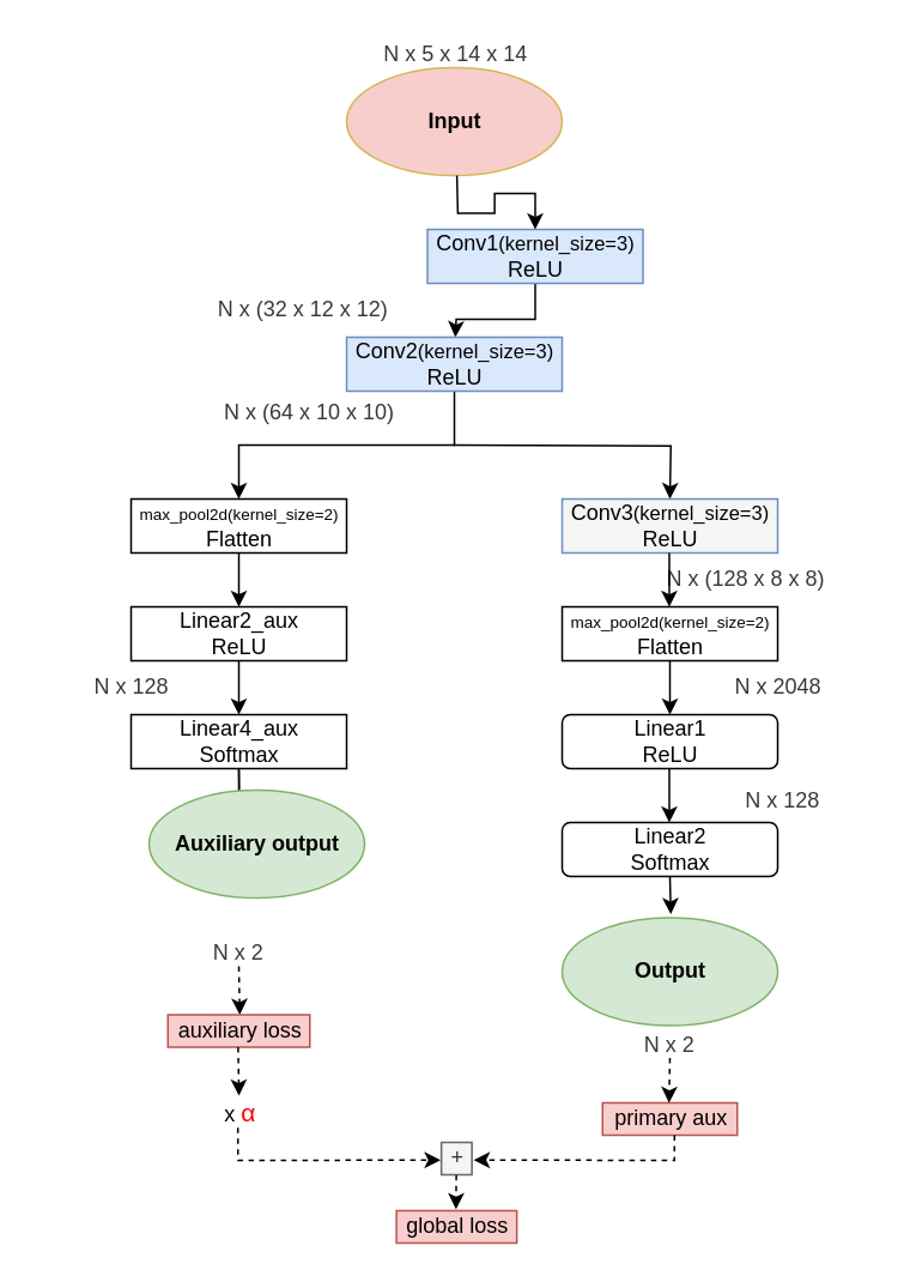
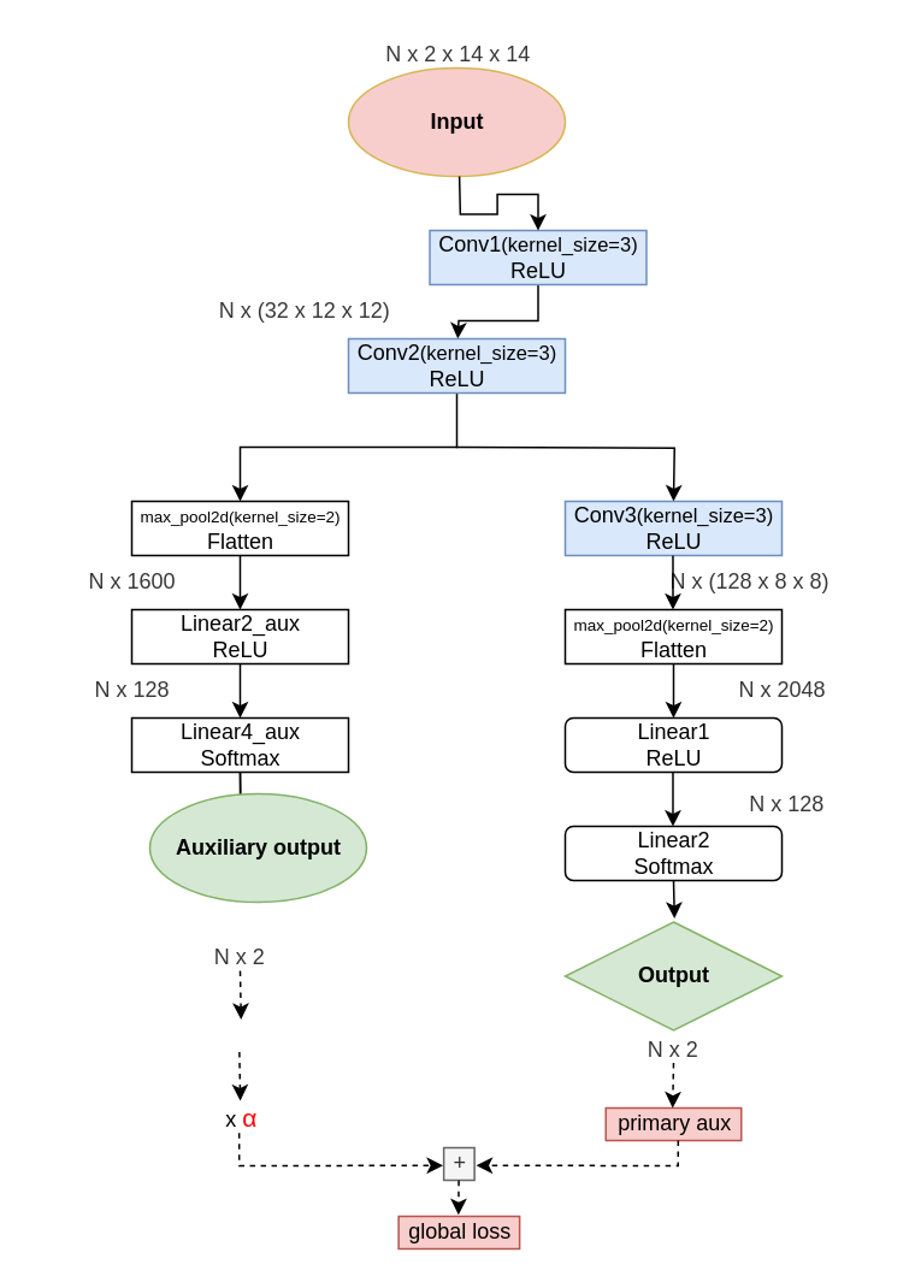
  <mxCell id="0" />
  <mxCell id="1" parent="0" />
  <mxCell id="2" value="" style="group" parent="1" vertex="1" connectable="0"><mxGeometry x="20" y="22" width="467.5" height="609" as="geometry" /></mxCell>
  <mxCell id="3" value="Input" style="ellipse;whiteSpace=wrap;html=1;direction=east;fillColor=#f8cecc;strokeColor=#d6b656;fontStyle=1;" parent="2" vertex="1"><mxGeometry x="172.5" y="15" width="120" height="60" as="geometry" /></mxCell>
  <mxCell id="4" style="edgeStyle=orthogonalEdgeStyle;rounded=0;orthogonalLoop=1;jettySize=auto;html=1;exitX=0.5;exitY=1;exitDx=0;exitDy=0;" parent="2" source="5" edge="1"><mxGeometry relative="1" as="geometry"><mxPoint x="233" y="165" as="targetPoint" /></mxGeometry></mxCell>
  <mxCell id="5" value="Conv1&lt;font style=&quot;font-size: 11px&quot;&gt;(kernel_size=3)&lt;/font&gt;&lt;br&gt;ReLU" style="rounded=0;whiteSpace=wrap;html=1;direction=east;fillColor=#dae8fc;strokeColor=#6c8ebf;" parent="2" vertex="1"><mxGeometry x="217.5" y="105" width="120" height="30" as="geometry" /></mxCell>
  <mxCell id="6" style="edgeStyle=orthogonalEdgeStyle;rounded=0;orthogonalLoop=1;jettySize=auto;html=1;exitX=0.5;exitY=1;exitDx=0;exitDy=0;entryX=0.5;entryY=1;entryDx=0;entryDy=0;" parent="2" source="7" edge="1"><mxGeometry relative="1" as="geometry"><mxPoint x="112.5" y="255" as="targetPoint" /><Array as="points"><mxPoint x="233" y="225" /><mxPoint x="113" y="225" /></Array></mxGeometry></mxCell>
  <mxCell id="7" value="Conv2&lt;span style=&quot;font-size: 11px&quot;&gt;(kernel_size=3)&lt;/span&gt;&lt;br&gt;ReLU" style="rounded=0;whiteSpace=wrap;html=1;direction=east;fillColor=#dae8fc;strokeColor=#6c8ebf;" parent="2" vertex="1"><mxGeometry x="172.5" y="165" width="120" height="30" as="geometry" /></mxCell>
  <mxCell id="8" style="edgeStyle=orthogonalEdgeStyle;rounded=0;orthogonalLoop=1;jettySize=auto;html=1;exitX=0.5;exitY=1;exitDx=0;exitDy=0;" parent="2" source="5" target="5" edge="1"><mxGeometry relative="1" as="geometry" /></mxCell>
  <mxCell id="9" style="edgeStyle=orthogonalEdgeStyle;rounded=0;orthogonalLoop=1;jettySize=auto;html=1;exitX=0.5;exitY=1;exitDx=0;exitDy=0;entryX=0.5;entryY=1;entryDx=0;entryDy=0;" parent="2" source="10" edge="1"><mxGeometry relative="1" as="geometry"><mxPoint x="112.5" y="315" as="targetPoint" /></mxGeometry></mxCell>
  <mxCell id="10" value="&lt;font style=&quot;font-size: 9px&quot;&gt;max_pool2d(kernel_size=2)&lt;/font&gt;&lt;br&gt;Flatten" style="rounded=0;whiteSpace=wrap;html=1;direction=east;" parent="2" vertex="1"><mxGeometry x="52.5" y="255" width="120" height="30" as="geometry" /></mxCell>
  <mxCell id="11" value="N x (32 x 12 x 12)" style="text;html=1;strokeColor=none;fillColor=none;align=center;verticalAlign=middle;whiteSpace=wrap;rounded=0;direction=east;fontColor=#383838;" parent="2" vertex="1"><mxGeometry x="95" y="142.5" width="107" height="15" as="geometry" /></mxCell>
+ <mxCell id="12" value="N x 1600" style="text;html=1;strokeColor=none;fillColor=none;align=center;verticalAlign=middle;whiteSpace=wrap;rounded=0;direction=east;fontColor=#383838;" parent="2" vertex="1"><mxGeometry x="2.5" y="292.5" width="100" height="15" as="geometry" /></mxCell>
  <mxCell id="13" style="edgeStyle=orthogonalEdgeStyle;rounded=0;orthogonalLoop=1;jettySize=auto;html=1;entryX=0.5;entryY=1;entryDx=0;entryDy=0;" parent="2" edge="1"><mxGeometry relative="1" as="geometry"><mxPoint x="352.5" y="255" as="targetPoint" /><mxPoint x="232" y="225" as="sourcePoint" /></mxGeometry></mxCell>
  <mxCell id="14" style="edgeStyle=orthogonalEdgeStyle;rounded=0;orthogonalLoop=1;jettySize=auto;html=1;exitX=0.5;exitY=1;exitDx=0;exitDy=0;" parent="2" edge="1"><mxGeometry relative="1" as="geometry"><mxPoint x="352.5" y="165" as="sourcePoint" /><mxPoint x="352.5" y="165" as="targetPoint" /></mxGeometry></mxCell>
- <mxCell id="15" value="Conv3&lt;span style=&quot;font-size: 11px&quot;&gt;(kernel_size=3)&lt;/span&gt;&lt;br&gt;ReLU" style="rounded=0;whiteSpace=wrap;html=1;direction=east;fillColor=#f5f5f5;strokeColor=#6c8ebf;" parent="2" vertex="1"><mxGeometry x="292.5" y="255" width="120" height="30" as="geometry" /></mxCell>
- <mxCell id="16" value="N x (64 x 10 x 10)" style="text;html=1;strokeColor=none;fillColor=none;align=center;verticalAlign=middle;whiteSpace=wrap;rounded=0;direction=east;fontColor=#383838;" parent="2" vertex="1"><mxGeometry x="102" y="199" width="100" height="15" as="geometry" /></mxCell>
+ <mxCell id="15" value="Conv3&lt;span style=&quot;font-size: 11px&quot;&gt;(kernel_size=3)&lt;/span&gt;&lt;br&gt;ReLU" style="rounded=0;whiteSpace=wrap;html=1;direction=east;fillColor=#dae8fc;strokeColor=#6c8ebf;" parent="2" vertex="1"><mxGeometry x="292.5" y="255" width="120" height="30" as="geometry" /></mxCell>
  <mxCell id="17" style="edgeStyle=orthogonalEdgeStyle;rounded=0;orthogonalLoop=1;jettySize=auto;html=1;exitX=0.5;exitY=1;exitDx=0;exitDy=0;entryX=0.5;entryY=1;entryDx=0;entryDy=0;" parent="2" source="18" edge="1"><mxGeometry relative="1" as="geometry"><mxPoint x="112.5" y="375" as="targetPoint" /></mxGeometry></mxCell>
  <mxCell id="18" value="Linear2_aux&lt;br&gt;ReLU" style="rounded=0;whiteSpace=wrap;html=1;direction=east;" parent="2" vertex="1"><mxGeometry x="52.5" y="315" width="120" height="30" as="geometry" /></mxCell>
  <mxCell id="19" value="N x 128" style="text;html=1;strokeColor=none;fillColor=none;align=center;verticalAlign=middle;whiteSpace=wrap;rounded=0;direction=east;fontColor=#383838;" parent="2" vertex="1"><mxGeometry x="2.5" y="352.5" width="100" height="15" as="geometry" /></mxCell>
  <mxCell id="20" value="Linear4_aux&lt;br&gt;Softmax" style="rounded=0;whiteSpace=wrap;html=1;direction=east;" parent="2" vertex="1"><mxGeometry x="52.5" y="375" width="120" height="30" as="geometry" /></mxCell>
  <mxCell id="21" value="N x 2" style="text;html=1;strokeColor=none;fillColor=none;align=center;verticalAlign=middle;whiteSpace=wrap;rounded=0;direction=east;fontColor=#383838;" parent="2" vertex="1"><mxGeometry x="60" y="500.005" width="105" height="15" as="geometry" /></mxCell>
  <mxCell id="22" value="" style="endArrow=none;html=1;exitX=0.5;exitY=1;exitDx=0;exitDy=0;entryX=0.5;entryY=1;entryDx=0;entryDy=0;" parent="2" source="20" edge="1"><mxGeometry width="50" height="50" relative="1" as="geometry"><mxPoint x="262.5" y="352.5" as="sourcePoint" /><mxPoint x="112.5" y="435" as="targetPoint" /></mxGeometry></mxCell>
  <mxCell id="23" value="N x (128 x 8 x 8)" style="text;html=1;strokeColor=none;fillColor=none;align=center;verticalAlign=middle;whiteSpace=wrap;rounded=0;direction=east;fontColor=#383838;" parent="2" vertex="1"><mxGeometry x="342" y="292.5" width="105.5" height="15" as="geometry" /></mxCell>
  <mxCell id="24" style="edgeStyle=orthogonalEdgeStyle;rounded=0;orthogonalLoop=1;jettySize=auto;html=1;exitX=0.5;exitY=1;exitDx=0;exitDy=0;entryX=0.5;entryY=1;entryDx=0;entryDy=0;" parent="2" source="25" edge="1"><mxGeometry relative="1" as="geometry"><mxPoint x="352.5" y="375" as="targetPoint" /></mxGeometry></mxCell>
  <mxCell id="25" value="&lt;font style=&quot;font-size: 9px&quot;&gt;max_pool2d(kernel_size=2)&lt;/font&gt;&lt;br&gt;Flatten" style="rounded=0;whiteSpace=wrap;html=1;direction=east;" parent="2" vertex="1"><mxGeometry x="292.5" y="315" width="120" height="30" as="geometry" /></mxCell>
  <mxCell id="26" value="N x 2048" style="text;html=1;strokeColor=none;fillColor=none;align=center;verticalAlign=middle;whiteSpace=wrap;rounded=0;direction=east;fontColor=#383838;" parent="2" vertex="1"><mxGeometry x="362.5" y="352.5" width="100" height="15" as="geometry" /></mxCell>
  <mxCell id="27" value="Linear1&lt;br&gt;ReLU" style="whiteSpace=wrap;html=1;direction=east;rounded=1;" parent="2" vertex="1"><mxGeometry x="292.5" y="375" width="120" height="30" as="geometry" /></mxCell>
  <mxCell id="28" value="N x 128" style="text;html=1;strokeColor=none;fillColor=none;align=center;verticalAlign=middle;whiteSpace=wrap;rounded=0;direction=east;fontColor=#383838;" parent="2" vertex="1"><mxGeometry x="362.5" y="415.875" width="105" height="15" as="geometry" /></mxCell>
  <mxCell id="29" value="Linear2&lt;br&gt;Softmax" style="whiteSpace=wrap;html=1;direction=east;rounded=1;" parent="2" vertex="1"><mxGeometry x="292.5" y="435" width="120" height="30" as="geometry" /></mxCell>
  <mxCell id="30" value="" style="endArrow=classic;html=1;exitX=0.5;exitY=1;exitDx=0;exitDy=0;" parent="2" source="29" edge="1"><mxGeometry width="50" height="50" relative="1" as="geometry"><mxPoint x="262.5" y="472.5" as="sourcePoint" /><mxPoint x="353" y="486" as="targetPoint" /></mxGeometry></mxCell>
- <mxCell id="31" value="Output" style="ellipse;whiteSpace=wrap;html=1;direction=east;fillColor=#d5e8d4;strokeColor=#82b366;fontStyle=1" parent="2" vertex="1"><mxGeometry x="292.5" y="488" width="120" height="60" as="geometry" /></mxCell>
+ <mxCell id="31" value="Output" style="rhombus;whiteSpace=wrap;html=1;direction=east;fillColor=#d5e8d4;strokeColor=#82b366;fontStyle=1;" parent="2" vertex="1"><mxGeometry x="292.5" y="488" width="120" height="60" as="geometry" /></mxCell>
  <mxCell id="32" value="" style="edgeStyle=orthogonalEdgeStyle;rounded=0;orthogonalLoop=1;jettySize=auto;html=1;entryX=0.5;entryY=0;entryDx=0;entryDy=0;" edge="1" parent="2" target="5"><mxGeometry relative="1" as="geometry"><mxPoint x="233.91" y="75" as="sourcePoint" /><mxPoint x="233.41" y="99" as="targetPoint" /></mxGeometry></mxCell>
- <mxCell id="33" value="&lt;span&gt;N x 5 x 14 x 14&lt;/span&gt;" style="text;html=1;align=center;verticalAlign=middle;resizable=0;points=[];autosize=1;direction=east;fontColor=#383838;" parent="2" vertex="1"><mxGeometry x="182.5" y="-2" width="100" height="20" as="geometry" /></mxCell>
+ <mxCell id="33" value="&lt;span&gt;N x 2 x 14 x 14&lt;/span&gt;" style="text;html=1;align=center;verticalAlign=middle;resizable=0;points=[];autosize=1;direction=east;fontColor=#383838;" parent="2" vertex="1"><mxGeometry x="182.5" y="-2" width="100" height="20" as="geometry" /></mxCell>
  <mxCell id="34" value="" style="endArrow=classic;html=1;fontSize=10;exitX=0.5;exitY=1;exitDx=0;exitDy=0;" parent="2" source="20" edge="1"><mxGeometry width="50" height="50" relative="1" as="geometry"><mxPoint x="262.5" y="510" as="sourcePoint" /><mxPoint x="113" y="437" as="targetPoint" /></mxGeometry></mxCell>
  <mxCell id="35" value="" style="endArrow=classic;html=1;" edge="1" parent="2"><mxGeometry width="50" height="50" relative="1" as="geometry"><mxPoint x="352.16" y="405" as="sourcePoint" /><mxPoint x="352.16" y="435" as="targetPoint" /></mxGeometry></mxCell>
  <mxCell id="36" value="" style="endArrow=classic;html=1;" edge="1" parent="2"><mxGeometry width="50" height="50" relative="1" as="geometry"><mxPoint x="352.16" y="285" as="sourcePoint" /><mxPoint x="352.16" y="315" as="targetPoint" /></mxGeometry></mxCell>
  <mxCell id="37" value="Auxiliary output" style="ellipse;whiteSpace=wrap;html=1;direction=east;fillColor=#d5e8d4;strokeColor=#82b366;fontStyle=1" vertex="1" parent="2"><mxGeometry x="62.5" y="417" width="120" height="60" as="geometry" /></mxCell>
  <mxCell id="38" value="N x 2" style="text;html=1;strokeColor=none;fillColor=none;align=center;verticalAlign=middle;whiteSpace=wrap;rounded=0;direction=east;fontColor=#383838;" vertex="1" parent="2"><mxGeometry x="300" y="551.005" width="105" height="15" as="geometry" /></mxCell>
  <mxCell id="39" value="" style="endArrow=classic;html=1;fontSize=10;exitX=0.5;exitY=1;exitDx=0;exitDy=0;rounded=0;dashed=1;" edge="1" parent="2" source="21"><mxGeometry width="50" height="50" relative="1" as="geometry"><mxPoint x="112.04" y="522" as="sourcePoint" /><mxPoint x="113" y="542" as="targetPoint" /></mxGeometry></mxCell>
- <mxCell id="40" value="auxiliary loss" style="text;html=1;align=center;verticalAlign=middle;resizable=0;points=[];autosize=1;fillColor=#f8cecc;strokeColor=#b85450;" vertex="1" parent="2"><mxGeometry x="73" y="542" width="79" height="18" as="geometry" /></mxCell>
  <mxCell id="41" value="" style="endArrow=classic;html=1;fontSize=10;exitX=0.5;exitY=1;exitDx=0;exitDy=0;rounded=0;dashed=1;" edge="1" parent="2"><mxGeometry width="50" height="50" relative="1" as="geometry"><mxPoint x="112.08" y="559.995" as="sourcePoint" /><mxPoint x="112.58" y="586.99" as="targetPoint" /></mxGeometry></mxCell>
  <mxCell id="42" value="x&amp;nbsp;&lt;span style=&quot;font-family: &amp;#34;arial&amp;#34; , sans-serif ; font-size: 14px ; text-align: left ; background-color: rgb(255 , 255 , 255)&quot;&gt;&lt;font color=&quot;#ff0000&quot;&gt;α&lt;/font&gt;&lt;/span&gt;" style="text;html=1;align=center;verticalAlign=middle;resizable=0;points=[];autosize=1;" vertex="1" parent="2"><mxGeometry x="99" y="587" width="27" height="19" as="geometry" /></mxCell>
  <mxCell id="43" value="primary aux" style="text;html=1;align=center;verticalAlign=middle;resizable=0;points=[];autosize=1;fillColor=#f8cecc;strokeColor=#b85450;" vertex="1" parent="2"><mxGeometry x="315" y="591" width="75" height="18" as="geometry" /></mxCell>
  <mxCell id="44" value="" style="endArrow=classic;html=1;fontSize=10;exitX=0.5;exitY=1;exitDx=0;exitDy=0;rounded=0;dashed=1;" edge="1" parent="2" source="38"><mxGeometry width="50" height="50" relative="1" as="geometry"><mxPoint x="351" y="566.005" as="sourcePoint" /><mxPoint x="352" y="591" as="targetPoint" /></mxGeometry></mxCell>
  <mxCell id="45" value="" style="endArrow=classic;html=1;fontSize=10;rounded=0;dashed=1;exitX=0.48;exitY=0.94;exitDx=0;exitDy=0;exitPerimeter=0;entryX=-0.025;entryY=0.547;entryDx=0;entryDy=0;entryPerimeter=0;" edge="1" parent="1" source="42" target="47"><mxGeometry width="50" height="50" relative="1" as="geometry"><mxPoint x="129" y="631" as="sourcePoint" /><mxPoint x="234" y="643" as="targetPoint" /><Array as="points"><mxPoint x="132" y="645" /></Array></mxGeometry></mxCell>
  <mxCell id="46" value="" style="endArrow=classic;html=1;fontSize=10;rounded=0;dashed=1;exitX=0.534;exitY=1.003;exitDx=0;exitDy=0;exitPerimeter=0;entryX=1.059;entryY=0.544;entryDx=0;entryDy=0;entryPerimeter=0;" edge="1" parent="1" source="43" target="47"><mxGeometry width="50" height="50" relative="1" as="geometry"><mxPoint x="141.96" y="636.86" as="sourcePoint" /><mxPoint x="254" y="642" as="targetPoint" /><Array as="points"><mxPoint x="375" y="645" /></Array></mxGeometry></mxCell>
  <mxCell id="47" value="+" style="text;html=1;align=center;verticalAlign=middle;resizable=0;points=[];autosize=1;fillColor=#f5f5f5;strokeColor=#666666;fontColor=#333333;" vertex="1" parent="1"><mxGeometry x="245.25" y="635" width="17" height="18" as="geometry" /></mxCell>
  <mxCell id="48" value="" style="endArrow=classic;html=1;fontSize=10;exitX=0.489;exitY=1.009;exitDx=0;exitDy=0;rounded=0;dashed=1;exitPerimeter=0;entryX=0.495;entryY=-0.043;entryDx=0;entryDy=0;entryPerimeter=0;" edge="1" parent="1" source="47" target="49"><mxGeometry width="50" height="50" relative="1" as="geometry"><mxPoint x="253.75" y="654.995" as="sourcePoint" /><mxPoint x="251.375" y="672" as="targetPoint" /><Array as="points" /></mxGeometry></mxCell>
  <mxCell id="49" value="global loss" style="text;html=1;align=center;verticalAlign=middle;resizable=0;points=[];autosize=1;fillColor=#f8cecc;strokeColor=#b85450;" vertex="1" parent="1"><mxGeometry x="220.25" y="673" width="67" height="18" as="geometry" /></mxCell>
